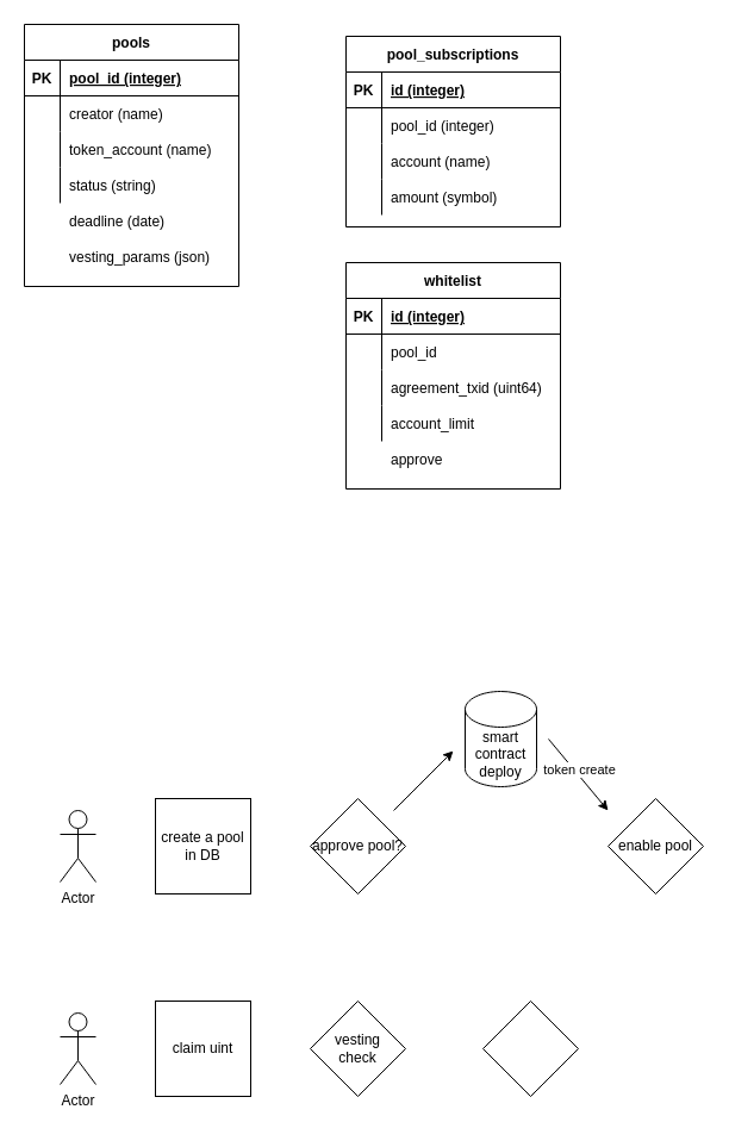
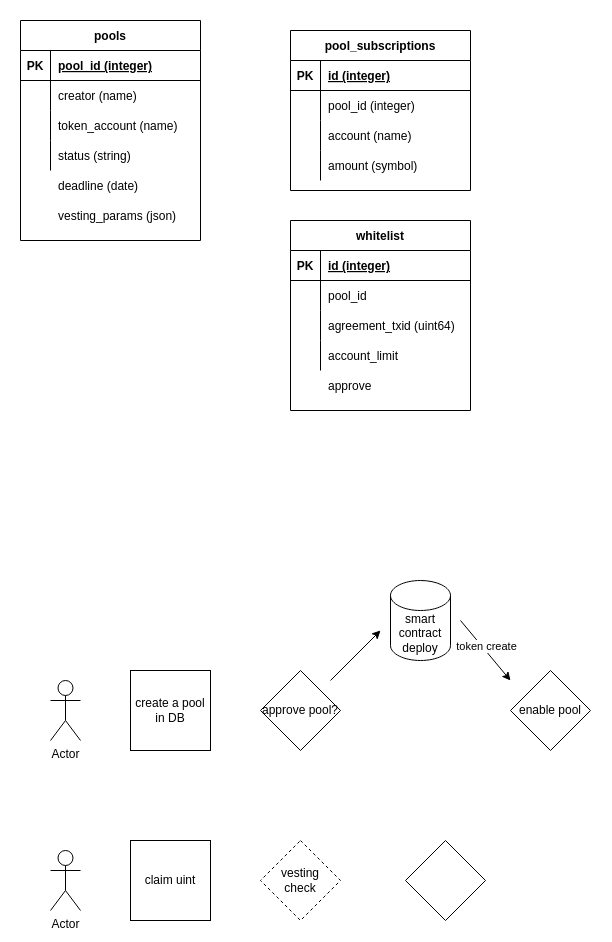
  <mxCell id="0" />
  <mxCell id="1" parent="0" />
  <mxCell id="2" value="pools" style="shape=table;startSize=30;container=1;collapsible=1;childLayout=tableLayout;fixedRows=1;rowLines=0;fontStyle=1;align=center;resizeLast=1;" vertex="1" parent="1"><mxGeometry x="20" y="20" width="180" height="220" as="geometry" /></mxCell>
  <mxCell id="3" value="" style="shape=partialRectangle;collapsible=0;dropTarget=0;pointerEvents=0;fillColor=none;top=0;left=0;bottom=1;right=0;points=[[0,0.5],[1,0.5]];portConstraint=eastwest;" vertex="1" parent="2"><mxGeometry y="30" width="180" height="30" as="geometry" /></mxCell>
  <mxCell id="4" value="PK" style="shape=partialRectangle;connectable=0;fillColor=none;top=0;left=0;bottom=0;right=0;fontStyle=1;overflow=hidden;" vertex="1" parent="3"><mxGeometry width="30" height="30" as="geometry"><mxRectangle width="30" height="30" as="alternateBounds" /></mxGeometry></mxCell>
  <mxCell id="5" value="pool_id (integer)" style="shape=partialRectangle;connectable=0;fillColor=none;top=0;left=0;bottom=0;right=0;align=left;spacingLeft=6;fontStyle=5;overflow=hidden;" vertex="1" parent="3"><mxGeometry x="30" width="150" height="30" as="geometry"><mxRectangle width="150" height="30" as="alternateBounds" /></mxGeometry></mxCell>
  <mxCell id="6" value="" style="shape=partialRectangle;collapsible=0;dropTarget=0;pointerEvents=0;fillColor=none;top=0;left=0;bottom=0;right=0;points=[[0,0.5],[1,0.5]];portConstraint=eastwest;" vertex="1" parent="2"><mxGeometry y="60" width="180" height="30" as="geometry" /></mxCell>
  <mxCell id="7" value="" style="shape=partialRectangle;connectable=0;fillColor=none;top=0;left=0;bottom=0;right=0;editable=1;overflow=hidden;" vertex="1" parent="6"><mxGeometry width="30" height="30" as="geometry"><mxRectangle width="30" height="30" as="alternateBounds" /></mxGeometry></mxCell>
  <mxCell id="8" value="creator (name)" style="shape=partialRectangle;connectable=0;fillColor=none;top=0;left=0;bottom=0;right=0;align=left;spacingLeft=6;overflow=hidden;" vertex="1" parent="6"><mxGeometry x="30" width="150" height="30" as="geometry"><mxRectangle width="150" height="30" as="alternateBounds" /></mxGeometry></mxCell>
  <mxCell id="9" value="" style="shape=partialRectangle;collapsible=0;dropTarget=0;pointerEvents=0;fillColor=none;top=0;left=0;bottom=0;right=0;points=[[0,0.5],[1,0.5]];portConstraint=eastwest;" vertex="1" parent="2"><mxGeometry y="90" width="180" height="30" as="geometry" /></mxCell>
  <mxCell id="10" value="" style="shape=partialRectangle;connectable=0;fillColor=none;top=0;left=0;bottom=0;right=0;editable=1;overflow=hidden;" vertex="1" parent="9"><mxGeometry width="30" height="30" as="geometry"><mxRectangle width="30" height="30" as="alternateBounds" /></mxGeometry></mxCell>
  <mxCell id="11" value="token_account (name)" style="shape=partialRectangle;connectable=0;fillColor=none;top=0;left=0;bottom=0;right=0;align=left;spacingLeft=6;overflow=hidden;" vertex="1" parent="9"><mxGeometry x="30" width="150" height="30" as="geometry"><mxRectangle width="150" height="30" as="alternateBounds" /></mxGeometry></mxCell>
  <mxCell id="12" value="" style="shape=partialRectangle;collapsible=0;dropTarget=0;pointerEvents=0;fillColor=none;top=0;left=0;bottom=0;right=0;points=[[0,0.5],[1,0.5]];portConstraint=eastwest;" vertex="1" parent="2"><mxGeometry y="120" width="180" height="30" as="geometry" /></mxCell>
  <mxCell id="13" value="" style="shape=partialRectangle;connectable=0;fillColor=none;top=0;left=0;bottom=0;right=0;editable=1;overflow=hidden;" vertex="1" parent="12"><mxGeometry width="30" height="30" as="geometry"><mxRectangle width="30" height="30" as="alternateBounds" /></mxGeometry></mxCell>
  <mxCell id="14" value="status (string)" style="shape=partialRectangle;connectable=0;fillColor=none;top=0;left=0;bottom=0;right=0;align=left;spacingLeft=6;overflow=hidden;" vertex="1" parent="12"><mxGeometry x="30" width="150" height="30" as="geometry"><mxRectangle width="150" height="30" as="alternateBounds" /></mxGeometry></mxCell>
  <mxCell id="15" value="pool_subscriptions" style="shape=table;startSize=30;container=1;collapsible=1;childLayout=tableLayout;fixedRows=1;rowLines=0;fontStyle=1;align=center;resizeLast=1;" vertex="1" parent="1"><mxGeometry x="290" y="30" width="180" height="160" as="geometry" /></mxCell>
  <mxCell id="16" value="" style="shape=partialRectangle;collapsible=0;dropTarget=0;pointerEvents=0;fillColor=none;top=0;left=0;bottom=1;right=0;points=[[0,0.5],[1,0.5]];portConstraint=eastwest;" vertex="1" parent="15"><mxGeometry y="30" width="180" height="30" as="geometry" /></mxCell>
  <mxCell id="17" value="PK" style="shape=partialRectangle;connectable=0;fillColor=none;top=0;left=0;bottom=0;right=0;fontStyle=1;overflow=hidden;" vertex="1" parent="16"><mxGeometry width="30" height="30" as="geometry"><mxRectangle width="30" height="30" as="alternateBounds" /></mxGeometry></mxCell>
  <mxCell id="18" value="id (integer)" style="shape=partialRectangle;connectable=0;fillColor=none;top=0;left=0;bottom=0;right=0;align=left;spacingLeft=6;fontStyle=5;overflow=hidden;" vertex="1" parent="16"><mxGeometry x="30" width="150" height="30" as="geometry"><mxRectangle width="150" height="30" as="alternateBounds" /></mxGeometry></mxCell>
  <mxCell id="19" value="" style="shape=partialRectangle;collapsible=0;dropTarget=0;pointerEvents=0;fillColor=none;top=0;left=0;bottom=0;right=0;points=[[0,0.5],[1,0.5]];portConstraint=eastwest;" vertex="1" parent="15"><mxGeometry y="60" width="180" height="30" as="geometry" /></mxCell>
  <mxCell id="20" value="" style="shape=partialRectangle;connectable=0;fillColor=none;top=0;left=0;bottom=0;right=0;editable=1;overflow=hidden;" vertex="1" parent="19"><mxGeometry width="30" height="30" as="geometry"><mxRectangle width="30" height="30" as="alternateBounds" /></mxGeometry></mxCell>
  <mxCell id="21" value="pool_id (integer)" style="shape=partialRectangle;connectable=0;fillColor=none;top=0;left=0;bottom=0;right=0;align=left;spacingLeft=6;overflow=hidden;" vertex="1" parent="19"><mxGeometry x="30" width="150" height="30" as="geometry"><mxRectangle width="150" height="30" as="alternateBounds" /></mxGeometry></mxCell>
  <mxCell id="22" value="" style="shape=partialRectangle;collapsible=0;dropTarget=0;pointerEvents=0;fillColor=none;top=0;left=0;bottom=0;right=0;points=[[0,0.5],[1,0.5]];portConstraint=eastwest;" vertex="1" parent="15"><mxGeometry y="90" width="180" height="30" as="geometry" /></mxCell>
  <mxCell id="23" value="" style="shape=partialRectangle;connectable=0;fillColor=none;top=0;left=0;bottom=0;right=0;editable=1;overflow=hidden;" vertex="1" parent="22"><mxGeometry width="30" height="30" as="geometry"><mxRectangle width="30" height="30" as="alternateBounds" /></mxGeometry></mxCell>
  <mxCell id="24" value="account (name)" style="shape=partialRectangle;connectable=0;fillColor=none;top=0;left=0;bottom=0;right=0;align=left;spacingLeft=6;overflow=hidden;" vertex="1" parent="22"><mxGeometry x="30" width="150" height="30" as="geometry"><mxRectangle width="150" height="30" as="alternateBounds" /></mxGeometry></mxCell>
  <mxCell id="25" value="" style="shape=partialRectangle;collapsible=0;dropTarget=0;pointerEvents=0;fillColor=none;top=0;left=0;bottom=0;right=0;points=[[0,0.5],[1,0.5]];portConstraint=eastwest;" vertex="1" parent="15"><mxGeometry y="120" width="180" height="30" as="geometry" /></mxCell>
  <mxCell id="26" value="" style="shape=partialRectangle;connectable=0;fillColor=none;top=0;left=0;bottom=0;right=0;editable=1;overflow=hidden;" vertex="1" parent="25"><mxGeometry width="30" height="30" as="geometry"><mxRectangle width="30" height="30" as="alternateBounds" /></mxGeometry></mxCell>
  <mxCell id="27" value="" style="shape=partialRectangle;connectable=0;fillColor=none;top=0;left=0;bottom=0;right=0;align=left;spacingLeft=6;overflow=hidden;" vertex="1" parent="25"><mxGeometry x="30" width="150" height="30" as="geometry"><mxRectangle width="150" height="30" as="alternateBounds" /></mxGeometry></mxCell>
  <mxCell id="28" value="whitelist" style="shape=table;startSize=30;container=1;collapsible=1;childLayout=tableLayout;fixedRows=1;rowLines=0;fontStyle=1;align=center;resizeLast=1;" vertex="1" parent="1"><mxGeometry x="290" y="220" width="180" height="190" as="geometry" /></mxCell>
  <mxCell id="29" value="" style="shape=partialRectangle;collapsible=0;dropTarget=0;pointerEvents=0;fillColor=none;top=0;left=0;bottom=1;right=0;points=[[0,0.5],[1,0.5]];portConstraint=eastwest;" vertex="1" parent="28"><mxGeometry y="30" width="180" height="30" as="geometry" /></mxCell>
  <mxCell id="30" value="PK" style="shape=partialRectangle;connectable=0;fillColor=none;top=0;left=0;bottom=0;right=0;fontStyle=1;overflow=hidden;" vertex="1" parent="29"><mxGeometry width="30" height="30" as="geometry"><mxRectangle width="30" height="30" as="alternateBounds" /></mxGeometry></mxCell>
  <mxCell id="31" value="id (integer)" style="shape=partialRectangle;connectable=0;fillColor=none;top=0;left=0;bottom=0;right=0;align=left;spacingLeft=6;fontStyle=5;overflow=hidden;" vertex="1" parent="29"><mxGeometry x="30" width="150" height="30" as="geometry"><mxRectangle width="150" height="30" as="alternateBounds" /></mxGeometry></mxCell>
  <mxCell id="32" value="" style="shape=partialRectangle;collapsible=0;dropTarget=0;pointerEvents=0;fillColor=none;top=0;left=0;bottom=0;right=0;points=[[0,0.5],[1,0.5]];portConstraint=eastwest;" vertex="1" parent="28"><mxGeometry y="60" width="180" height="30" as="geometry" /></mxCell>
  <mxCell id="33" value="" style="shape=partialRectangle;connectable=0;fillColor=none;top=0;left=0;bottom=0;right=0;editable=1;overflow=hidden;" vertex="1" parent="32"><mxGeometry width="30" height="30" as="geometry"><mxRectangle width="30" height="30" as="alternateBounds" /></mxGeometry></mxCell>
  <mxCell id="34" value="pool_id" style="shape=partialRectangle;connectable=0;fillColor=none;top=0;left=0;bottom=0;right=0;align=left;spacingLeft=6;overflow=hidden;" vertex="1" parent="32"><mxGeometry x="30" width="150" height="30" as="geometry"><mxRectangle width="150" height="30" as="alternateBounds" /></mxGeometry></mxCell>
  <mxCell id="35" value="" style="shape=partialRectangle;collapsible=0;dropTarget=0;pointerEvents=0;fillColor=none;top=0;left=0;bottom=0;right=0;points=[[0,0.5],[1,0.5]];portConstraint=eastwest;" vertex="1" parent="28"><mxGeometry y="90" width="180" height="30" as="geometry" /></mxCell>
  <mxCell id="36" value="" style="shape=partialRectangle;connectable=0;fillColor=none;top=0;left=0;bottom=0;right=0;editable=1;overflow=hidden;" vertex="1" parent="35"><mxGeometry width="30" height="30" as="geometry"><mxRectangle width="30" height="30" as="alternateBounds" /></mxGeometry></mxCell>
  <mxCell id="37" value="agreement_txid (uint64)" style="shape=partialRectangle;connectable=0;fillColor=none;top=0;left=0;bottom=0;right=0;align=left;spacingLeft=6;overflow=hidden;" vertex="1" parent="35"><mxGeometry x="30" width="150" height="30" as="geometry"><mxRectangle width="150" height="30" as="alternateBounds" /></mxGeometry></mxCell>
  <mxCell id="38" value="" style="shape=partialRectangle;collapsible=0;dropTarget=0;pointerEvents=0;fillColor=none;top=0;left=0;bottom=0;right=0;points=[[0,0.5],[1,0.5]];portConstraint=eastwest;" vertex="1" parent="28"><mxGeometry y="120" width="180" height="30" as="geometry" /></mxCell>
  <mxCell id="39" value="" style="shape=partialRectangle;connectable=0;fillColor=none;top=0;left=0;bottom=0;right=0;editable=1;overflow=hidden;" vertex="1" parent="38"><mxGeometry width="30" height="30" as="geometry"><mxRectangle width="30" height="30" as="alternateBounds" /></mxGeometry></mxCell>
  <mxCell id="40" value="account_limit" style="shape=partialRectangle;connectable=0;fillColor=none;top=0;left=0;bottom=0;right=0;align=left;spacingLeft=6;overflow=hidden;" vertex="1" parent="38"><mxGeometry x="30" width="150" height="30" as="geometry"><mxRectangle width="150" height="30" as="alternateBounds" /></mxGeometry></mxCell>
  <mxCell id="41" value="" style="shape=partialRectangle;collapsible=0;dropTarget=0;pointerEvents=0;fillColor=none;top=0;left=0;bottom=0;right=0;points=[[0,0.5],[1,0.5]];portConstraint=eastwest;" vertex="1" parent="1"><mxGeometry x="290" y="150" width="180" height="30" as="geometry" /></mxCell>
  <mxCell id="42" value="" style="shape=partialRectangle;connectable=0;fillColor=none;top=0;left=0;bottom=0;right=0;editable=1;overflow=hidden;" vertex="1" parent="41"><mxGeometry width="30" height="30" as="geometry"><mxRectangle width="30" height="30" as="alternateBounds" /></mxGeometry></mxCell>
  <mxCell id="43" value="amount (symbol)" style="shape=partialRectangle;connectable=0;fillColor=none;top=0;left=0;bottom=0;right=0;align=left;spacingLeft=6;overflow=hidden;" vertex="1" parent="41"><mxGeometry x="30" width="150" height="30" as="geometry"><mxRectangle width="150" height="30" as="alternateBounds" /></mxGeometry></mxCell>
  <mxCell id="44" value="deadline (date)" style="shape=partialRectangle;connectable=0;fillColor=none;top=0;left=0;bottom=0;right=0;align=left;spacingLeft=6;overflow=hidden;" vertex="1" parent="1"><mxGeometry x="50" y="170" width="150" height="30" as="geometry"><mxRectangle width="150" height="30" as="alternateBounds" /></mxGeometry></mxCell>
  <mxCell id="45" value="create a pool&lt;br&gt;in DB" style="whiteSpace=wrap;html=1;aspect=fixed;" vertex="1" parent="1"><mxGeometry x="130" y="670" width="80" height="80" as="geometry" /></mxCell>
  <mxCell id="46" value="Actor" style="shape=umlActor;verticalLabelPosition=bottom;verticalAlign=top;html=1;outlineConnect=0;" vertex="1" parent="1"><mxGeometry x="50" y="680" width="30" height="60" as="geometry" /></mxCell>
  <mxCell id="47" value="approve pool?" style="rhombus;whiteSpace=wrap;html=1;" vertex="1" parent="1"><mxGeometry x="260" y="670" width="80" height="80" as="geometry" /></mxCell>
  <mxCell id="48" value="" style="endArrow=classic;html=1;rounded=0;" edge="1" parent="1"><mxGeometry width="50" height="50" relative="1" as="geometry"><mxPoint x="330" y="680" as="sourcePoint" /><mxPoint x="380" y="630" as="targetPoint" /></mxGeometry></mxCell>
  <mxCell id="49" value="smart contract deploy" style="shape=cylinder3;whiteSpace=wrap;html=1;boundedLbl=1;backgroundOutline=1;size=15;" vertex="1" parent="1"><mxGeometry x="390" y="580" width="60" height="80" as="geometry" /></mxCell>
  <mxCell id="50" value="" style="endArrow=classic;html=1;rounded=0;" edge="1" parent="1"><mxGeometry width="50" height="50" relative="1" as="geometry"><mxPoint x="460" y="620" as="sourcePoint" /><mxPoint x="510" y="680" as="targetPoint" /></mxGeometry></mxCell>
  <mxCell id="51" value="token create" style="edgeLabel;html=1;align=center;verticalAlign=middle;resizable=0;points=[];" vertex="1" connectable="0" parent="50"><mxGeometry x="-0.062" y="3" relative="1" as="geometry"><mxPoint y="-1" as="offset" /></mxGeometry></mxCell>
  <mxCell id="52" value="enable pool" style="rhombus;whiteSpace=wrap;html=1;" vertex="1" parent="1"><mxGeometry x="510" y="670" width="80" height="80" as="geometry" /></mxCell>
  <mxCell id="53" value="Actor" style="shape=umlActor;verticalLabelPosition=bottom;verticalAlign=top;html=1;outlineConnect=0;" vertex="1" parent="1"><mxGeometry x="50" y="850" width="30" height="60" as="geometry" /></mxCell>
  <mxCell id="54" value="claim uint" style="whiteSpace=wrap;html=1;aspect=fixed;" vertex="1" parent="1"><mxGeometry x="130" y="840" width="80" height="80" as="geometry" /></mxCell>
- <mxCell id="55" value="vesting&lt;br&gt;check" style="rhombus;whiteSpace=wrap;html=1;" vertex="1" parent="1"><mxGeometry x="260" y="840" width="80" height="80" as="geometry" /></mxCell>
+ <mxCell id="55" value="vesting&lt;br&gt;check" style="rhombus;whiteSpace=wrap;html=1;dashed=1;" vertex="1" parent="1"><mxGeometry x="260" y="840" width="80" height="80" as="geometry" /></mxCell>
  <mxCell id="56" value="" style="rhombus;whiteSpace=wrap;html=1;" vertex="1" parent="1"><mxGeometry x="405" y="840" width="80" height="80" as="geometry" /></mxCell>
  <mxCell id="57" value="vesting_params (json)" style="shape=partialRectangle;connectable=0;fillColor=none;top=0;left=0;bottom=0;right=0;align=left;spacingLeft=6;overflow=hidden;" vertex="1" parent="1"><mxGeometry x="50" y="200" width="150" height="30" as="geometry"><mxRectangle width="150" height="30" as="alternateBounds" /></mxGeometry></mxCell>
  <mxCell id="58" value="approve" style="shape=partialRectangle;connectable=0;fillColor=none;top=0;left=0;bottom=0;right=0;align=left;spacingLeft=6;overflow=hidden;" vertex="1" parent="1"><mxGeometry x="320" y="370" width="150" height="30" as="geometry"><mxRectangle width="150" height="30" as="alternateBounds" /></mxGeometry></mxCell>
